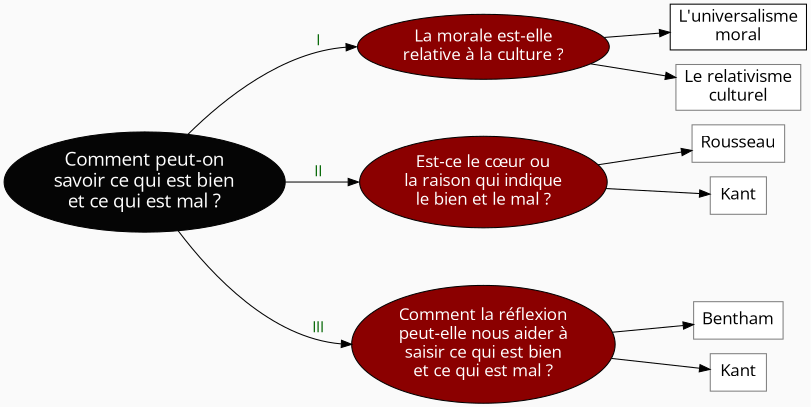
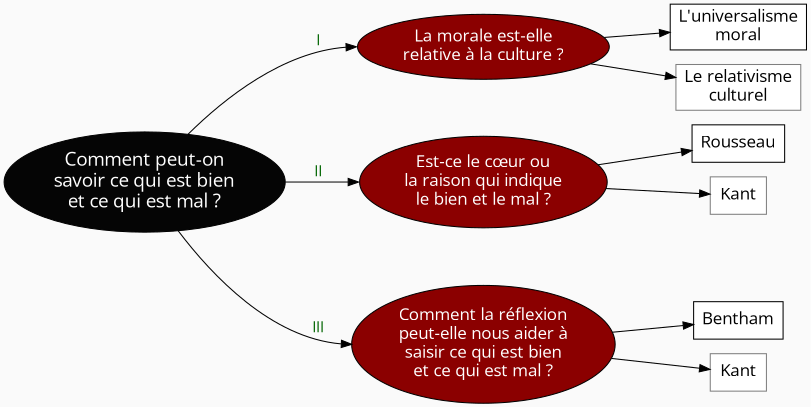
  digraph {
    bgcolor=grey98
    fontname="Open Sans"
    nodesep=0.2
    rankdir=LR
    ranksep=0.1
    splines=true
    style=filled
    node [fillcolor=white fontcolor=black fontname="Open Sans" fontsize=16 style=filled color=grey50 shape=box]
    edge [fontname="Open Sans" minlen=3]
    n1 [fillcolor=red4 fontcolor=white label="La morale est-elle\nrelative à la culture ?" color="" shape=""]
    n2 [fillcolor=red4 fontcolor=white label="Est-ce le cœur ou\nla raison qui indique\nle bien et le mal ?" color="" shape=""]
    n3 [fillcolor=red4 fontcolor=white label="Comment la réflexion\npeut-elle nous aider à\nsaisir ce qui est bien\net ce qui est mal ?" color="" shape=""]
    n4 [color=black label="L'universalisme\nmoral"]
-   n5 [label=Rousseau]
+   n5 [color=black label=Rousseau]
    n6 [label=Kant]
-   n7 [label=Bentham]
+   n7 [color=black label=Bentham]
    n8 [label="Le relativisme\nculturel"]
    n9 [label=Kant]
    n10 [fillcolor=grey2 fontcolor=white fontsize=18 label="Comment peut-on\nsavoir ce qui est bien\net ce qui est mal ?" color="" shape=""]
    subgraph sub_1 {
      rank=same
      n1
      n2
      n3
    }
    subgraph sub_2 {
      rank=same
      n4
      n5
    }
    subgraph sub_3 {
      rank=same
      n6
      n7
    }
    n1 -> n2 [minlen=2 style=invis]
    n1 -> n4
    n1 -> n8
    n2 -> n3 [minlen=2 style=invis]
    n2 -> n5
    n2 -> n6
    n3 -> n7
    n3 -> n9
    n4 -> n5 [minlen=2 style=invis]
    n6 -> n7 [style=invis]
    n10 -> n1 [headport=w label=<<FONT color="darkgreen"><br/>I</FONT>>]
    n10 -> n2 [headport=w label=<<FONT color="darkgreen"><br/>II</FONT>>]
    n10 -> n3 [headport=w label=<<FONT color="darkgreen"><br/>III</FONT>>]
  }
